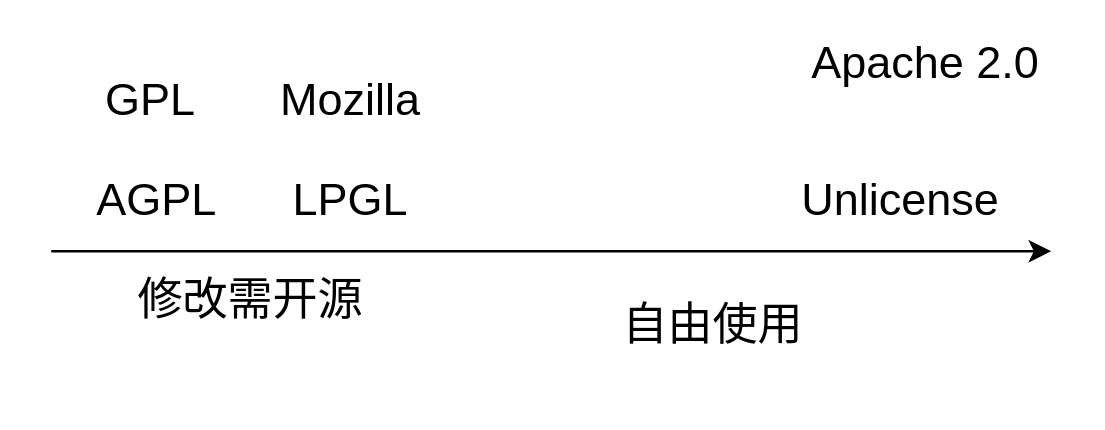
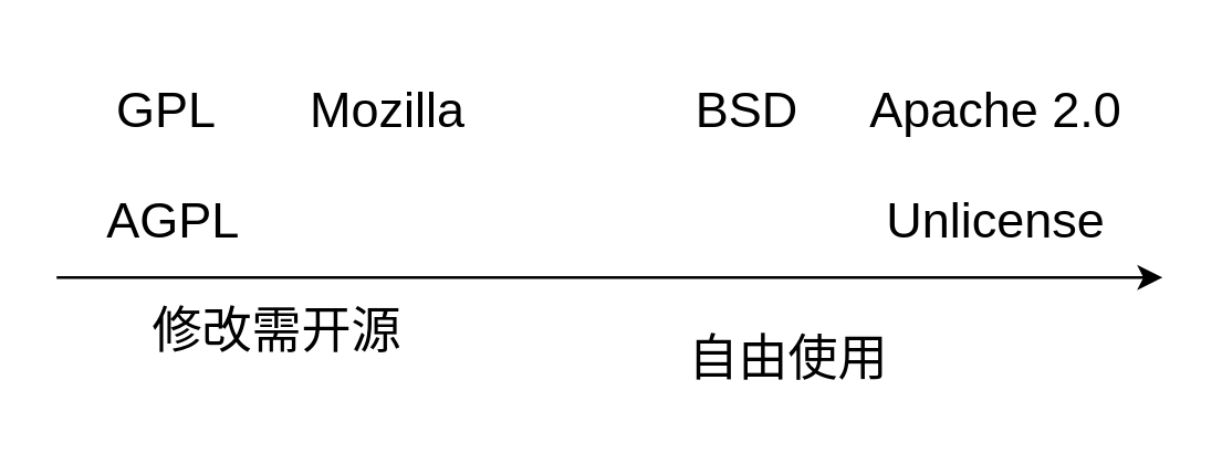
  <mxCell id="0" />
  <mxCell id="1" parent="0" />
  <mxCell id="2" value="" style="endArrow=classic;html=1;rounded=0;fontSize=18;entryX=1;entryY=1;entryDx=0;entryDy=0;" parent="1" edge="1" target="11"><mxGeometry width="50" height="50" relative="1" as="geometry"><mxPoint x="20" y="100" as="sourcePoint" /><mxPoint x="340" y="100" as="targetPoint" /></mxGeometry></mxCell>
  <mxCell id="3" value="自由使用" style="text;html=1;align=center;verticalAlign=middle;whiteSpace=wrap;rounded=0;fontSize=18;" parent="1" vertex="1"><mxGeometry x="245" y="110" width="80" height="40" as="geometry" /></mxCell>
  <mxCell id="4" value="修改需开源" style="text;html=1;align=center;verticalAlign=middle;whiteSpace=wrap;rounded=0;fontSize=18;" parent="1" vertex="1"><mxGeometry x="20" y="100" width="160" height="40" as="geometry" /></mxCell>
- <mxCell id="5" value="Apache 2.0" style="text;html=1;align=center;verticalAlign=middle;whiteSpace=wrap;rounded=0;fontSize=18;" parent="1" vertex="1"><mxGeometry x="310" y="5" width="120" height="40" as="geometry" /></mxCell>
+ <mxCell id="5" value="Apache 2.0" style="text;html=1;align=center;verticalAlign=middle;whiteSpace=wrap;rounded=0;fontSize=18;" parent="1" vertex="1"><mxGeometry x="300" y="20" width="120" height="40" as="geometry" /></mxCell>
+ <mxCell id="6" value="BSD" style="text;html=1;align=center;verticalAlign=middle;whiteSpace=wrap;rounded=0;fontSize=18;" parent="1" vertex="1"><mxGeometry x="240" y="20" width="60" height="40" as="geometry" /></mxCell>
  <mxCell id="7" value="&amp;nbsp;AGPL" style="text;html=1;align=center;verticalAlign=middle;whiteSpace=wrap;rounded=0;fontSize=18;" parent="1" vertex="1"><mxGeometry x="20" y="60" width="80" height="40" as="geometry" /></mxCell>
- <mxCell id="8" value="LPGL" style="text;html=1;align=center;verticalAlign=middle;whiteSpace=wrap;rounded=0;fontSize=18;" parent="1" vertex="1"><mxGeometry x="100" y="60" width="80" height="40" as="geometry" /></mxCell>
  <mxCell id="9" value="Mozilla" style="text;html=1;align=center;verticalAlign=middle;whiteSpace=wrap;rounded=0;fontSize=18;" parent="1" vertex="1"><mxGeometry x="100" y="20" width="80" height="40" as="geometry" /></mxCell>
  <mxCell id="10" value="GPL" style="text;html=1;align=center;verticalAlign=middle;whiteSpace=wrap;rounded=0;fontSize=18;" parent="1" vertex="1"><mxGeometry x="20" y="20" width="80" height="40" as="geometry" /></mxCell>
  <mxCell id="11" value="Unlicense" style="text;html=1;align=center;verticalAlign=middle;whiteSpace=wrap;rounded=0;fontSize=18;" parent="1" vertex="1"><mxGeometry x="300" y="60" width="120" height="40" as="geometry" /></mxCell>
